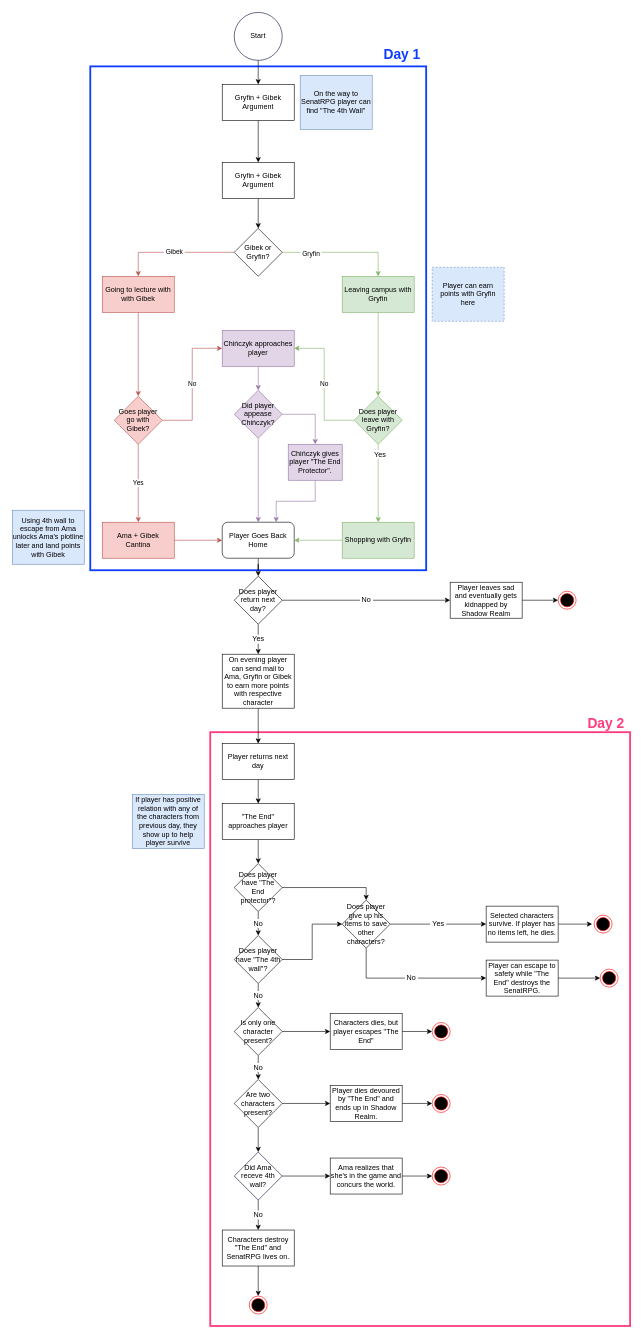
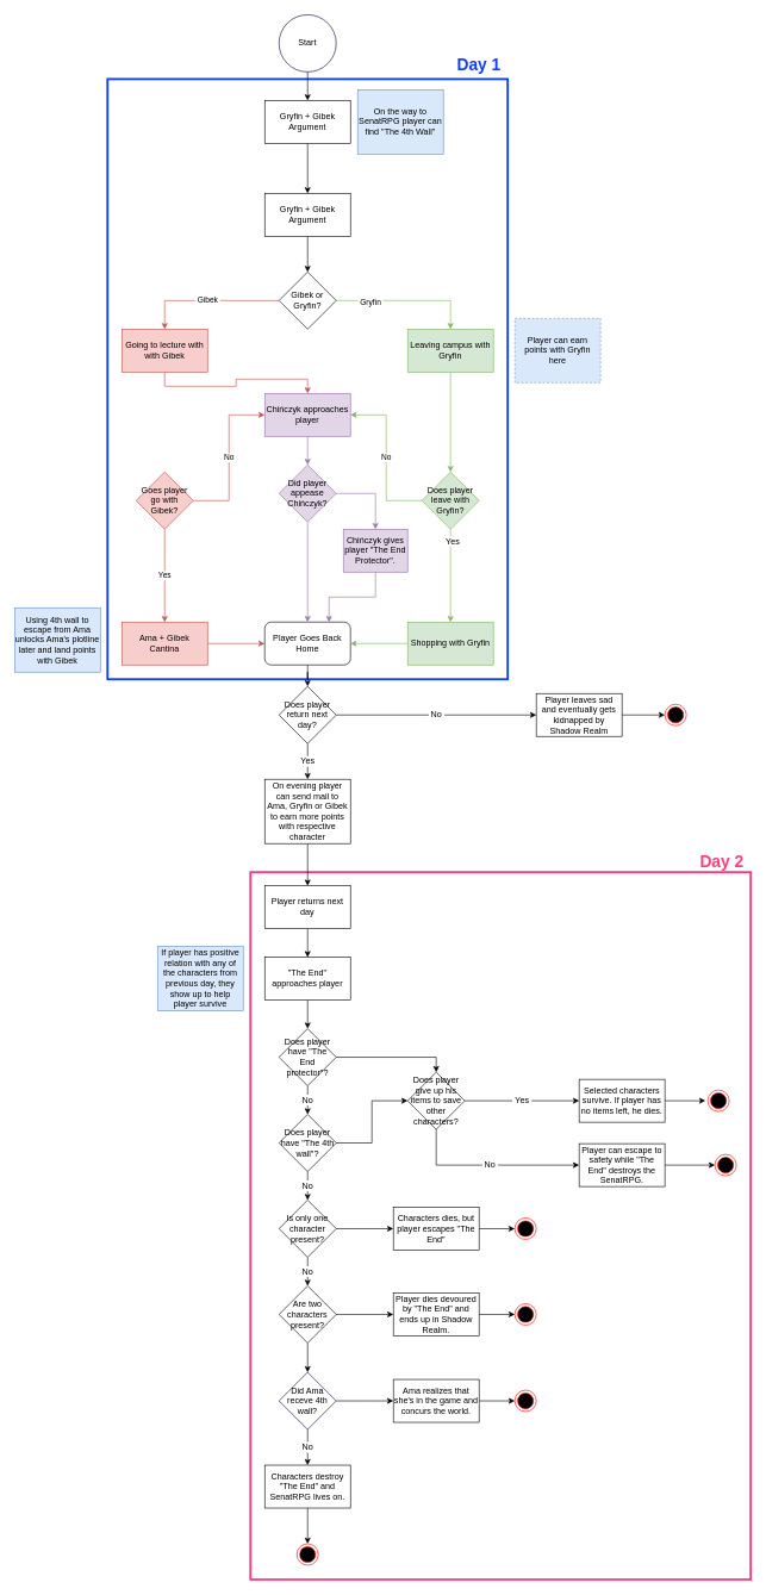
  <mxCell id="0" />
  <mxCell id="1" parent="0" />
  <mxCell id="2" value="" style="rounded=0;whiteSpace=wrap;html=1;strokeColor=#FF3B7C;fillColor=none;strokeWidth=3;fontColor=#0D3DFF;" vertex="1" parent="1"><mxGeometry x="350" y="1220" width="700" height="990" as="geometry" /></mxCell>
  <mxCell id="3" value="" style="rounded=0;whiteSpace=wrap;html=1;strokeColor=#0D3DFF;fillColor=none;strokeWidth=3;fontColor=#0D3DFF;" vertex="1" parent="1"><mxGeometry x="150" y="110" width="560" height="840" as="geometry" /></mxCell>
  <mxCell id="4" value="&amp;nbsp;Gibek&amp;nbsp;" style="edgeStyle=orthogonalEdgeStyle;rounded=0;orthogonalLoop=1;jettySize=auto;html=1;entryX=0.5;entryY=0;entryDx=0;entryDy=0;fillColor=#f8cecc;strokeColor=#b85450;exitX=0;exitY=0.5;exitDx=0;exitDy=0;" edge="1" parent="1" source="19" target="10"><mxGeometry relative="1" as="geometry" /></mxCell>
  <mxCell id="5" style="edgeStyle=orthogonalEdgeStyle;rounded=0;orthogonalLoop=1;jettySize=auto;html=1;entryX=0.5;entryY=0;entryDx=0;entryDy=0;fillColor=#d5e8d4;strokeColor=#82b366;exitX=1;exitY=0.5;exitDx=0;exitDy=0;" edge="1" parent="1" source="19" target="18"><mxGeometry relative="1" as="geometry"><mxPoint x="450" y="690" as="sourcePoint" /></mxGeometry></mxCell>
  <mxCell id="6" value="&amp;nbsp;Gryfin&amp;nbsp;" style="edgeLabel;html=1;align=center;verticalAlign=middle;resizable=0;points=[];" vertex="1" connectable="0" parent="5"><mxGeometry x="-0.533" y="-2" relative="1" as="geometry"><mxPoint as="offset" /></mxGeometry></mxCell>
  <mxCell id="7" style="edgeStyle=orthogonalEdgeStyle;rounded=0;orthogonalLoop=1;jettySize=auto;html=1;entryX=0.5;entryY=0;entryDx=0;entryDy=0;" edge="1" parent="1" source="8" target="19"><mxGeometry relative="1" as="geometry" /></mxCell>
  <mxCell id="8" value="Gryfin + Gibek Argument" style="rounded=0;whiteSpace=wrap;html=1;" vertex="1" parent="1"><mxGeometry x="370" y="270" width="120" height="60" as="geometry" /></mxCell>
- <mxCell id="9" style="edgeStyle=orthogonalEdgeStyle;rounded=0;orthogonalLoop=1;jettySize=auto;html=1;entryX=0.5;entryY=0;entryDx=0;entryDy=0;fillColor=#f8cecc;strokeColor=#b85450;exitX=0.5;exitY=1;exitDx=0;exitDy=0;" edge="1" parent="1" source="10" target="15"><mxGeometry relative="1" as="geometry" /></mxCell>
+ <mxCell id="9" style="edgeStyle=orthogonalEdgeStyle;rounded=0;orthogonalLoop=1;jettySize=auto;html=1;fillColor=#f8cecc;strokeColor=#b85450;exitX=0.5;exitY=1;exitDx=0;exitDy=0;" edge="1" parent="1" source="10" target="31"><mxGeometry relative="1" as="geometry" /></mxCell>
  <mxCell id="10" value="Going to lecture with with Gibek" style="rounded=0;whiteSpace=wrap;html=1;fillColor=#f8cecc;strokeColor=#b85450;" vertex="1" parent="1"><mxGeometry x="170" y="460" width="120" height="60" as="geometry" /></mxCell>
  <mxCell id="11" style="edgeStyle=orthogonalEdgeStyle;rounded=0;orthogonalLoop=1;jettySize=auto;html=1;entryX=0;entryY=0.5;entryDx=0;entryDy=0;fillColor=#f8cecc;strokeColor=#b85450;" edge="1" parent="1" source="12" target="22"><mxGeometry relative="1" as="geometry"><mxPoint x="550" y="1050" as="targetPoint" /></mxGeometry></mxCell>
  <mxCell id="12" value="Ama + Gibek &lt;br&gt;Cantina" style="rounded=0;whiteSpace=wrap;html=1;fillColor=#f8cecc;strokeColor=#b85450;" vertex="1" parent="1"><mxGeometry x="170" y="870" width="120" height="60" as="geometry" /></mxCell>
  <mxCell id="13" value="&amp;nbsp;Yes&amp;nbsp;" style="edgeStyle=orthogonalEdgeStyle;rounded=0;orthogonalLoop=1;jettySize=auto;html=1;entryX=0.5;entryY=0;entryDx=0;entryDy=0;fillColor=#f8cecc;strokeColor=#b85450;" edge="1" parent="1" source="15" target="12"><mxGeometry relative="1" as="geometry" /></mxCell>
  <mxCell id="14" value="&amp;nbsp;No&amp;nbsp;" style="edgeStyle=orthogonalEdgeStyle;rounded=0;orthogonalLoop=1;jettySize=auto;html=1;entryX=0;entryY=0.5;entryDx=0;entryDy=0;fillColor=#f8cecc;strokeColor=#b85450;" edge="1" parent="1" source="15" target="31"><mxGeometry relative="1" as="geometry"><mxPoint x="350" y="700" as="targetPoint" /></mxGeometry></mxCell>
  <mxCell id="15" value="Goes player go with Gibek?" style="rhombus;whiteSpace=wrap;html=1;fillColor=#f8cecc;strokeColor=#b85450;" vertex="1" parent="1"><mxGeometry x="190" y="660" width="80" height="80" as="geometry" /></mxCell>
  <mxCell id="16" style="edgeStyle=orthogonalEdgeStyle;rounded=0;orthogonalLoop=1;jettySize=auto;html=1;entryX=0.5;entryY=0;entryDx=0;entryDy=0;exitX=0.5;exitY=1;exitDx=0;exitDy=0;" edge="1" parent="1" source="62" target="88"><mxGeometry relative="1" as="geometry"><mxPoint x="430" y="220" as="sourcePoint" /></mxGeometry></mxCell>
  <mxCell id="17" style="edgeStyle=orthogonalEdgeStyle;rounded=0;orthogonalLoop=1;jettySize=auto;html=1;entryX=0.5;entryY=0;entryDx=0;entryDy=0;fillColor=#d5e8d4;strokeColor=#82b366;" edge="1" parent="1" source="18" target="29"><mxGeometry relative="1" as="geometry" /></mxCell>
  <mxCell id="18" value="Leaving campus with Gryfin" style="rounded=0;whiteSpace=wrap;html=1;fillColor=#d5e8d4;strokeColor=#82b366;" vertex="1" parent="1"><mxGeometry x="570" y="460" width="120" height="60" as="geometry" /></mxCell>
  <mxCell id="19" value="Gibek or Gryfin?" style="rhombus;whiteSpace=wrap;html=1;" vertex="1" parent="1"><mxGeometry x="390" y="380" width="80" height="80" as="geometry" /></mxCell>
  <mxCell id="20" value="&amp;nbsp;Yes&amp;nbsp;" style="edgeStyle=orthogonalEdgeStyle;rounded=0;orthogonalLoop=1;jettySize=auto;html=1;fontSize=12;fontColor=#000000;exitX=0.5;exitY=1;exitDx=0;exitDy=0;entryX=0.5;entryY=0;entryDx=0;entryDy=0;" edge="1" parent="1" source="59" target="91"><mxGeometry relative="1" as="geometry"><mxPoint x="430" y="1100" as="sourcePoint" /><mxPoint x="430" y="1130" as="targetPoint" /></mxGeometry></mxCell>
  <mxCell id="21" style="edgeStyle=orthogonalEdgeStyle;rounded=0;orthogonalLoop=1;jettySize=auto;html=1;entryX=0.5;entryY=0;entryDx=0;entryDy=0;fontSize=12;fontColor=#FF3B7C;" edge="1" parent="1" source="22" target="59"><mxGeometry relative="1" as="geometry" /></mxCell>
  <mxCell id="22" value="Player Goes Back Home" style="rounded=1;whiteSpace=wrap;html=1;" vertex="1" parent="1"><mxGeometry x="370" y="870" width="120" height="60" as="geometry" /></mxCell>
  <mxCell id="23" value="Using 4th wall to escape from Ama unlocks Ama's plotline later and land points with Gibek" style="rounded=0;whiteSpace=wrap;html=1;fillColor=#dae8fc;strokeColor=#6c8ebf;" vertex="1" parent="1"><mxGeometry x="20" y="850" width="120" height="90" as="geometry" /></mxCell>
  <mxCell id="24" style="edgeStyle=orthogonalEdgeStyle;rounded=0;orthogonalLoop=1;jettySize=auto;html=1;entryX=1;entryY=0.5;entryDx=0;entryDy=0;fillColor=#d5e8d4;strokeColor=#82b366;" edge="1" parent="1" source="25" target="22"><mxGeometry relative="1" as="geometry" /></mxCell>
  <mxCell id="25" value="Shopping with Gryfin" style="rounded=0;whiteSpace=wrap;html=1;fillColor=#d5e8d4;strokeColor=#82b366;" vertex="1" parent="1"><mxGeometry x="570" y="870" width="120" height="60" as="geometry" /></mxCell>
  <mxCell id="26" style="edgeStyle=orthogonalEdgeStyle;rounded=0;orthogonalLoop=1;jettySize=auto;html=1;fillColor=#d5e8d4;strokeColor=#82b366;" edge="1" parent="1" source="29" target="25"><mxGeometry relative="1" as="geometry" /></mxCell>
  <mxCell id="27" value="&lt;font color=&quot;#000000&quot; style=&quot;font-size: 12px;&quot;&gt;&amp;nbsp;Yes&amp;nbsp;&lt;/font&gt;" style="edgeLabel;html=1;align=center;verticalAlign=middle;resizable=0;points=[];fontSize=12;fontColor=#0D3DFF;" vertex="1" connectable="0" parent="26"><mxGeometry x="-0.76" y="2" relative="1" as="geometry"><mxPoint as="offset" /></mxGeometry></mxCell>
  <mxCell id="28" value="&amp;nbsp;No&amp;nbsp;" style="edgeStyle=orthogonalEdgeStyle;rounded=0;orthogonalLoop=1;jettySize=auto;html=1;entryX=1;entryY=0.5;entryDx=0;entryDy=0;fillColor=#d5e8d4;strokeColor=#82b366;" edge="1" parent="1" source="29" target="31"><mxGeometry relative="1" as="geometry" /></mxCell>
  <mxCell id="29" value="Does player leave with Gryfin?" style="rhombus;whiteSpace=wrap;html=1;fillColor=#d5e8d4;strokeColor=#82b366;" vertex="1" parent="1"><mxGeometry x="590" y="660" width="80" height="80" as="geometry" /></mxCell>
  <mxCell id="30" style="edgeStyle=orthogonalEdgeStyle;rounded=0;orthogonalLoop=1;jettySize=auto;html=1;entryX=0.5;entryY=0;entryDx=0;entryDy=0;fillColor=#e1d5e7;strokeColor=#9673a6;" edge="1" parent="1" source="31" target="34"><mxGeometry relative="1" as="geometry" /></mxCell>
  <mxCell id="31" value="Chińczyk approaches player" style="rounded=0;whiteSpace=wrap;html=1;fillColor=#e1d5e7;strokeColor=#9673a6;" vertex="1" parent="1"><mxGeometry x="370" y="550" width="120" height="60" as="geometry" /></mxCell>
  <mxCell id="32" style="edgeStyle=orthogonalEdgeStyle;rounded=0;orthogonalLoop=1;jettySize=auto;html=1;fillColor=#e1d5e7;strokeColor=#9673a6;" edge="1" parent="1" source="34" target="22"><mxGeometry relative="1" as="geometry" /></mxCell>
  <mxCell id="33" style="edgeStyle=orthogonalEdgeStyle;rounded=0;orthogonalLoop=1;jettySize=auto;html=1;entryX=0.5;entryY=0;entryDx=0;entryDy=0;fillColor=#e1d5e7;strokeColor=#9673a6;" edge="1" parent="1" source="34" target="36"><mxGeometry relative="1" as="geometry" /></mxCell>
  <mxCell id="34" value="Did player appease Chińczyk?" style="rhombus;whiteSpace=wrap;html=1;fillColor=#e1d5e7;strokeColor=#9673a6;" vertex="1" parent="1"><mxGeometry x="390" y="650" width="80" height="80" as="geometry" /></mxCell>
  <mxCell id="35" style="edgeStyle=orthogonalEdgeStyle;rounded=0;orthogonalLoop=1;jettySize=auto;html=1;entryX=0.75;entryY=0;entryDx=0;entryDy=0;fillColor=#e1d5e7;strokeColor=#9673a6;" edge="1" parent="1" source="36" target="22"><mxGeometry relative="1" as="geometry"><mxPoint x="460" y="830" as="targetPoint" /></mxGeometry></mxCell>
  <mxCell id="36" value="Chińczyk gives player &quot;The End Protector&quot;." style="rounded=0;whiteSpace=wrap;html=1;fillColor=#e1d5e7;strokeColor=#9673a6;" vertex="1" parent="1"><mxGeometry x="480" y="740" width="90" height="60" as="geometry" /></mxCell>
  <mxCell id="37" value="Day 1" style="text;align=center;fontStyle=1;verticalAlign=middle;spacingLeft=3;spacingRight=3;strokeColor=none;rotatable=0;points=[[0,0.5],[1,0.5]];portConstraint=eastwest;fillColor=none;fontColor=#0D3DFF;fontSize=23;" vertex="1" parent="1"><mxGeometry x="630" y="74" width="80" height="26" as="geometry" /></mxCell>
  <mxCell id="38" value="Player can earn points with Gryfin here" style="rounded=0;whiteSpace=wrap;html=1;fillColor=#dae8fc;strokeColor=#6c8ebf;dashed=1;" vertex="1" parent="1"><mxGeometry x="720" y="445" width="120" height="90" as="geometry" /></mxCell>
  <mxCell id="39" style="edgeStyle=orthogonalEdgeStyle;rounded=0;orthogonalLoop=1;jettySize=auto;html=1;entryX=0.5;entryY=0;entryDx=0;entryDy=0;fontSize=12;fontColor=#000000;" edge="1" parent="1" source="40" target="42"><mxGeometry relative="1" as="geometry" /></mxCell>
  <mxCell id="40" value="Player returns next day" style="rounded=0;whiteSpace=wrap;html=1;" vertex="1" parent="1"><mxGeometry x="370" y="1239" width="120" height="60" as="geometry" /></mxCell>
  <mxCell id="41" style="edgeStyle=orthogonalEdgeStyle;rounded=0;orthogonalLoop=1;jettySize=auto;html=1;entryX=0.5;entryY=0;entryDx=0;entryDy=0;fontSize=12;fontColor=#000000;" edge="1" parent="1" source="42" target="49"><mxGeometry relative="1" as="geometry" /></mxCell>
  <mxCell id="42" value="&quot;The End&quot; approaches player" style="rounded=0;whiteSpace=wrap;html=1;" vertex="1" parent="1"><mxGeometry x="370" y="1339" width="120" height="60" as="geometry" /></mxCell>
  <mxCell id="43" value="If player has positive relation with any of the characters from previous day, they show up to help player survive" style="rounded=0;whiteSpace=wrap;html=1;fillColor=#dae8fc;strokeColor=#6c8ebf;" vertex="1" parent="1"><mxGeometry x="220" y="1324" width="120" height="90" as="geometry" /></mxCell>
  <mxCell id="44" value="No" style="edgeStyle=orthogonalEdgeStyle;rounded=0;orthogonalLoop=1;jettySize=auto;html=1;entryX=0.5;entryY=0;entryDx=0;entryDy=0;fontSize=12;fontColor=#000000;" edge="1" parent="1" source="46" target="55"><mxGeometry relative="1" as="geometry" /></mxCell>
  <mxCell id="45" style="edgeStyle=orthogonalEdgeStyle;rounded=0;orthogonalLoop=1;jettySize=auto;html=1;entryX=0;entryY=0.5;entryDx=0;entryDy=0;fontSize=12;fontColor=#000000;" edge="1" parent="1" source="46" target="72"><mxGeometry relative="1" as="geometry" /></mxCell>
  <mxCell id="46" value="Is only one character present?" style="rhombus;whiteSpace=wrap;html=1;" vertex="1" parent="1"><mxGeometry x="390" y="1679" width="80" height="80" as="geometry" /></mxCell>
  <mxCell id="47" value="No" style="edgeStyle=orthogonalEdgeStyle;rounded=0;orthogonalLoop=1;jettySize=auto;html=1;fontSize=12;fontColor=#000000;" edge="1" parent="1" source="49" target="52"><mxGeometry relative="1" as="geometry" /></mxCell>
  <mxCell id="48" style="edgeStyle=orthogonalEdgeStyle;rounded=0;orthogonalLoop=1;jettySize=auto;html=1;entryX=0.5;entryY=0;entryDx=0;entryDy=0;fontSize=12;fontColor=#000000;" edge="1" parent="1" source="49" target="66"><mxGeometry relative="1" as="geometry" /></mxCell>
  <mxCell id="49" value="Does player have &quot;The End protector&quot;?" style="rhombus;whiteSpace=wrap;html=1;" vertex="1" parent="1"><mxGeometry x="390" y="1439" width="80" height="80" as="geometry" /></mxCell>
  <mxCell id="50" value="No" style="edgeStyle=orthogonalEdgeStyle;rounded=0;orthogonalLoop=1;jettySize=auto;html=1;fontSize=12;fontColor=#000000;" edge="1" parent="1" source="52" target="46"><mxGeometry relative="1" as="geometry" /></mxCell>
  <mxCell id="51" style="edgeStyle=orthogonalEdgeStyle;rounded=0;orthogonalLoop=1;jettySize=auto;html=1;entryX=0;entryY=0.5;entryDx=0;entryDy=0;fontSize=12;fontColor=#000000;" edge="1" parent="1" source="52" target="66"><mxGeometry relative="1" as="geometry" /></mxCell>
  <mxCell id="52" value="Does player have &quot;The 4th wall&quot;?" style="rhombus;whiteSpace=wrap;html=1;" vertex="1" parent="1"><mxGeometry x="390" y="1559" width="80" height="80" as="geometry" /></mxCell>
  <mxCell id="53" style="edgeStyle=orthogonalEdgeStyle;rounded=0;orthogonalLoop=1;jettySize=auto;html=1;entryX=0.5;entryY=0;entryDx=0;entryDy=0;fontSize=12;fontColor=#000000;" edge="1" parent="1" source="55" target="81"><mxGeometry relative="1" as="geometry" /></mxCell>
  <mxCell id="54" style="edgeStyle=orthogonalEdgeStyle;rounded=0;orthogonalLoop=1;jettySize=auto;html=1;fontSize=12;fontColor=#000000;entryX=0;entryY=0.5;entryDx=0;entryDy=0;entryPerimeter=0;" edge="1" parent="1" source="55" target="78"><mxGeometry relative="1" as="geometry"><mxPoint x="540" y="1839" as="targetPoint" /></mxGeometry></mxCell>
  <mxCell id="55" value="Are two characters present?" style="rhombus;whiteSpace=wrap;html=1;" vertex="1" parent="1"><mxGeometry x="390" y="1799" width="80" height="80" as="geometry" /></mxCell>
  <mxCell id="56" style="edgeStyle=orthogonalEdgeStyle;rounded=0;orthogonalLoop=1;jettySize=auto;html=1;entryX=-0.11;entryY=0.5;entryDx=0;entryDy=0;entryPerimeter=0;fontSize=12;fontColor=#000000;" edge="1" parent="1" source="57" target="70"><mxGeometry relative="1" as="geometry" /></mxCell>
  <mxCell id="57" value="Selected characters survive. If player has no items left, he dies." style="rounded=0;whiteSpace=wrap;html=1;" vertex="1" parent="1"><mxGeometry x="810" y="1510" width="120" height="60" as="geometry" /></mxCell>
  <mxCell id="58" value="&amp;nbsp;No&amp;nbsp;" style="edgeStyle=orthogonalEdgeStyle;rounded=0;orthogonalLoop=1;jettySize=auto;html=1;fontSize=12;fontColor=#000000;" edge="1" parent="1" source="59"><mxGeometry relative="1" as="geometry"><mxPoint x="750" y="1000" as="targetPoint" /></mxGeometry></mxCell>
  <mxCell id="59" value="Does player return next day?" style="rhombus;whiteSpace=wrap;html=1;" vertex="1" parent="1"><mxGeometry x="390" y="960" width="80" height="80" as="geometry" /></mxCell>
  <mxCell id="60" style="edgeStyle=orthogonalEdgeStyle;rounded=0;orthogonalLoop=1;jettySize=auto;html=1;entryX=0;entryY=0.5;entryDx=0;entryDy=0;fontSize=12;fontColor=#000000;" edge="1" parent="1" source="61" target="63"><mxGeometry relative="1" as="geometry" /></mxCell>
  <mxCell id="61" value="Player leaves sad and eventually gets kidnapped by Shadow Realm" style="rounded=0;whiteSpace=wrap;html=1;" vertex="1" parent="1"><mxGeometry x="750" y="970" width="120" height="60" as="geometry" /></mxCell>
  <mxCell id="62" value="Start" style="ellipse;whiteSpace=wrap;html=1;fontSize=12;fontColor=#000000;strokeColor=#030F3D;strokeWidth=1;fillColor=none;" vertex="1" parent="1"><mxGeometry x="390" y="20" width="80" height="80" as="geometry" /></mxCell>
  <mxCell id="63" value="En" style="ellipse;html=1;shape=endState;fillColor=#000000;strokeColor=#ff0000;fontSize=12;fontColor=#000000;" vertex="1" parent="1"><mxGeometry x="930" y="985" width="30" height="30" as="geometry" /></mxCell>
  <mxCell id="64" value="&amp;nbsp;No&amp;nbsp;" style="edgeStyle=orthogonalEdgeStyle;rounded=0;orthogonalLoop=1;jettySize=auto;html=1;fontSize=12;fontColor=#000000;entryX=0;entryY=0.5;entryDx=0;entryDy=0;exitX=0.5;exitY=1;exitDx=0;exitDy=0;" edge="1" parent="1" source="66" target="68"><mxGeometry relative="1" as="geometry"><mxPoint x="730" y="1540" as="targetPoint" /></mxGeometry></mxCell>
  <mxCell id="65" value="&amp;nbsp;Yes&amp;nbsp;" style="edgeStyle=orthogonalEdgeStyle;rounded=0;orthogonalLoop=1;jettySize=auto;html=1;entryX=0;entryY=0.5;entryDx=0;entryDy=0;fontSize=12;fontColor=#000000;" edge="1" parent="1" source="66" target="57"><mxGeometry relative="1" as="geometry"><Array as="points"><mxPoint x="720" y="1540" /><mxPoint x="720" y="1540" /></Array></mxGeometry></mxCell>
  <mxCell id="66" value="Does player give up his items to save other characters?" style="rhombus;whiteSpace=wrap;html=1;" vertex="1" parent="1"><mxGeometry x="570" y="1500" width="80" height="80" as="geometry" /></mxCell>
  <mxCell id="67" style="edgeStyle=orthogonalEdgeStyle;rounded=0;orthogonalLoop=1;jettySize=auto;html=1;entryX=0;entryY=0.5;entryDx=0;entryDy=0;fontSize=12;fontColor=#000000;" edge="1" parent="1" source="68" target="69"><mxGeometry relative="1" as="geometry" /></mxCell>
  <mxCell id="68" value="Player can escape to safety while &quot;The End&quot; destroys the SenatRPG." style="rounded=0;whiteSpace=wrap;html=1;" vertex="1" parent="1"><mxGeometry x="810" y="1600" width="120" height="60" as="geometry" /></mxCell>
  <mxCell id="69" value="En" style="ellipse;html=1;shape=endState;fillColor=#000000;strokeColor=#ff0000;fontSize=12;fontColor=#000000;" vertex="1" parent="1"><mxGeometry x="1000" y="1615" width="30" height="30" as="geometry" /></mxCell>
  <mxCell id="70" value="En" style="ellipse;html=1;shape=endState;fillColor=#000000;strokeColor=#ff0000;fontSize=12;fontColor=#000000;" vertex="1" parent="1"><mxGeometry x="990" y="1525" width="30" height="30" as="geometry" /></mxCell>
  <mxCell id="71" style="edgeStyle=orthogonalEdgeStyle;rounded=0;orthogonalLoop=1;jettySize=auto;html=1;entryX=0;entryY=0.5;entryDx=0;entryDy=0;fontSize=12;fontColor=#000000;" edge="1" parent="1" source="72" target="73"><mxGeometry relative="1" as="geometry" /></mxCell>
  <mxCell id="72" value="Characters dies, but player escapes &quot;The End&quot;" style="rounded=0;whiteSpace=wrap;html=1;" vertex="1" parent="1"><mxGeometry x="550" y="1689" width="120" height="60" as="geometry" /></mxCell>
  <mxCell id="73" value="En" style="ellipse;html=1;shape=endState;fillColor=#000000;strokeColor=#ff0000;fontSize=12;fontColor=#000000;" vertex="1" parent="1"><mxGeometry x="720" y="1704" width="30" height="30" as="geometry" /></mxCell>
  <mxCell id="74" style="edgeStyle=orthogonalEdgeStyle;rounded=0;orthogonalLoop=1;jettySize=auto;html=1;entryX=0.5;entryY=0;entryDx=0;entryDy=0;fontSize=12;fontColor=#000000;" edge="1" parent="1" source="75" target="85"><mxGeometry relative="1" as="geometry" /></mxCell>
  <mxCell id="75" value="Characters destroy &quot;The End&quot; and SenatRPG lives on." style="rounded=0;whiteSpace=wrap;html=1;" vertex="1" parent="1"><mxGeometry x="370" y="2050" width="120" height="60" as="geometry" /></mxCell>
  <mxCell id="76" value="En" style="ellipse;html=1;shape=endState;fillColor=#000000;strokeColor=#ff0000;fontSize=12;fontColor=#000000;" vertex="1" parent="1"><mxGeometry x="720" y="1824" width="30" height="30" as="geometry" /></mxCell>
  <mxCell id="77" style="edgeStyle=orthogonalEdgeStyle;rounded=0;orthogonalLoop=1;jettySize=auto;html=1;entryX=0;entryY=0.5;entryDx=0;entryDy=0;fontSize=12;fontColor=#000000;" edge="1" parent="1" source="78" target="76"><mxGeometry relative="1" as="geometry" /></mxCell>
  <mxCell id="78" value="Player dies devoured by &quot;The End&quot; and ends up in Shadow Realm." style="rounded=0;whiteSpace=wrap;html=1;" vertex="1" parent="1"><mxGeometry x="550" y="1809" width="120" height="60" as="geometry" /></mxCell>
  <mxCell id="79" value="&amp;nbsp;No&amp;nbsp;" style="edgeStyle=orthogonalEdgeStyle;rounded=0;orthogonalLoop=1;jettySize=auto;html=1;fontSize=12;fontColor=#000000;" edge="1" parent="1" source="81" target="75"><mxGeometry relative="1" as="geometry" /></mxCell>
  <mxCell id="80" style="edgeStyle=orthogonalEdgeStyle;rounded=0;orthogonalLoop=1;jettySize=auto;html=1;fontSize=12;fontColor=#000000;" edge="1" parent="1" source="81"><mxGeometry relative="1" as="geometry"><mxPoint x="550" y="1960" as="targetPoint" /></mxGeometry></mxCell>
  <mxCell id="81" value="Did Ama receve 4th wall?" style="rhombus;whiteSpace=wrap;html=1;fontSize=12;fontColor=#000000;strokeColor=#030F3D;strokeWidth=1;fillColor=none;" vertex="1" parent="1"><mxGeometry x="390" y="1920" width="80" height="80" as="geometry" /></mxCell>
  <mxCell id="82" style="edgeStyle=orthogonalEdgeStyle;rounded=0;orthogonalLoop=1;jettySize=auto;html=1;entryX=0;entryY=0.5;entryDx=0;entryDy=0;fontSize=12;fontColor=#000000;" edge="1" parent="1" source="83" target="84"><mxGeometry relative="1" as="geometry" /></mxCell>
  <mxCell id="83" value="Ama realizes that she's in the game and concurs the world." style="rounded=0;whiteSpace=wrap;html=1;" vertex="1" parent="1"><mxGeometry x="550" y="1930" width="120" height="60" as="geometry" /></mxCell>
  <mxCell id="84" value="En" style="ellipse;html=1;shape=endState;fillColor=#000000;strokeColor=#ff0000;fontSize=12;fontColor=#000000;" vertex="1" parent="1"><mxGeometry x="720" y="1945" width="30" height="30" as="geometry" /></mxCell>
  <mxCell id="85" value="En" style="ellipse;html=1;shape=endState;fillColor=#000000;strokeColor=#ff0000;fontSize=12;fontColor=#000000;" vertex="1" parent="1"><mxGeometry x="415" y="2160" width="30" height="30" as="geometry" /></mxCell>
  <mxCell id="86" value="Day 2" style="text;align=center;fontStyle=1;verticalAlign=middle;spacingLeft=3;spacingRight=3;strokeColor=none;rotatable=0;points=[[0,0.5],[1,0.5]];portConstraint=eastwest;fillColor=none;fontColor=#FF3B7C;fontSize=23;" vertex="1" parent="1"><mxGeometry x="970" y="1190" width="80" height="26" as="geometry" /></mxCell>
  <mxCell id="87" style="edgeStyle=orthogonalEdgeStyle;rounded=0;orthogonalLoop=1;jettySize=auto;html=1;fontSize=12;fontColor=#FF3B7C;" edge="1" parent="1" source="88" target="8"><mxGeometry relative="1" as="geometry" /></mxCell>
  <mxCell id="88" value="Gryfin + Gibek Argument" style="rounded=0;whiteSpace=wrap;html=1;" vertex="1" parent="1"><mxGeometry x="370" y="140" width="120" height="60" as="geometry" /></mxCell>
  <mxCell id="89" value="On the way to SenatRPG player can find &quot;The 4th Wall&quot;" style="rounded=0;whiteSpace=wrap;html=1;fillColor=#dae8fc;strokeColor=#6c8ebf;" vertex="1" parent="1"><mxGeometry x="500" y="125" width="120" height="90" as="geometry" /></mxCell>
  <mxCell id="90" style="edgeStyle=orthogonalEdgeStyle;rounded=0;orthogonalLoop=1;jettySize=auto;html=1;fontSize=12;fontColor=#FF3B7C;entryX=0.5;entryY=0;entryDx=0;entryDy=0;" edge="1" parent="1" source="91" target="40"><mxGeometry relative="1" as="geometry"><mxPoint x="430" y="1200" as="targetPoint" /></mxGeometry></mxCell>
  <mxCell id="91" value="On evening player can send mail to Ama, Gryfin or Gibek to earn more points with respective character" style="rounded=0;whiteSpace=wrap;html=1;" vertex="1" parent="1"><mxGeometry x="370" y="1090" width="120" height="90" as="geometry" /></mxCell>
